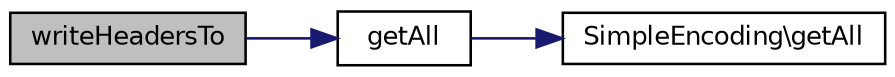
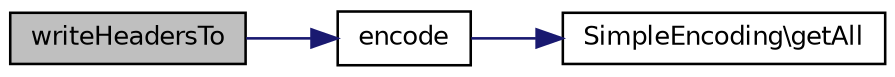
  digraph {
    rankdir=LR
    node [color=black fillcolor=white fontname=Helvetica fontsize=10 shape=record style=filled]
    edge [color=midnightblue fontname=Helvetica fontsize=10 labelfontname=Helvetica labelfontsize=10 style=solid]
    n1 [fillcolor=grey75 fontcolor=black height=0.2 label=writeHeadersTo width=0.4]
-   n2 [height=0.2 label=getAll width=0.4]
+   n2 [height=0.2 label=encode width=0.4]
    n3 [height=0.2 label="SimpleEncoding\\getAll" width=0.4]
    n1 -> n2
    n2 -> n3
  }
